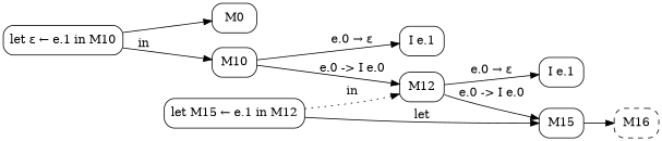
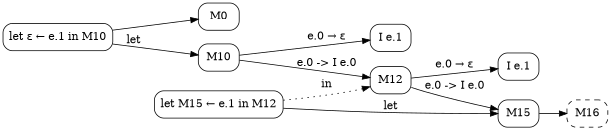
  digraph {
    rankdir=LR
    node [shape=box style=rounded]
    n1 [label="let ε ← e.1 in M10"]
    M0
    M10
    n4 [label="I e.1"]
    M12
    n6 [label="I e.1"]
    M15
    n8 [label="let M15 ← e.1 in M12"]
    M16 [style="rounded,dashed"]
    n1 -> M0
-   n1 -> M10 [label=in]
+   n1 -> M10 [label=let]
    M10 -> n4 [label="e.0 → ε"]
    M10 -> M12 [label="e.0 -> I e.0"]
    M12 -> n6 [label="e.0 → ε"]
    M12 -> M15 [label="e.0 -> I e.0"]
    M15 -> M16
    n8 -> M12 [label=in style=dotted]
    n8 -> M15 [label=let]
  }
